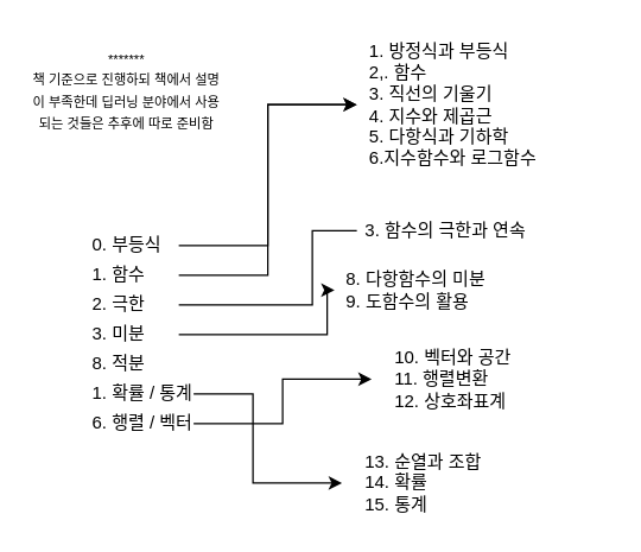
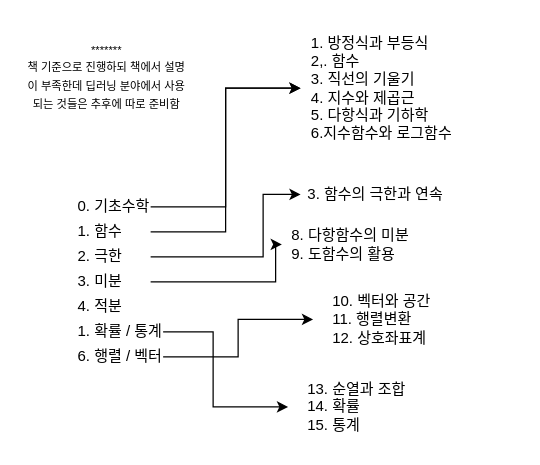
  <mxCell id="0" />
  <mxCell id="1" parent="0" />
  <mxCell id="2" style="edgeStyle=orthogonalEdgeStyle;rounded=0;orthogonalLoop=1;jettySize=auto;html=1;exitX=1;exitY=0.5;exitDx=0;exitDy=0;entryX=0;entryY=0.5;entryDx=0;entryDy=0;" edge="1" parent="1" source="3" target="15"><mxGeometry relative="1" as="geometry" /></mxCell>
- <mxCell id="3" value="0. 부등식" style="text;html=1;strokeColor=none;fillColor=none;align=left;verticalAlign=middle;whiteSpace=wrap;rounded=0;" vertex="1" parent="1"><mxGeometry x="60" y="150" width="60" height="30" as="geometry" /></mxCell>
+ <mxCell id="3" value="0. 기초수학" style="text;html=1;strokeColor=none;fillColor=none;align=left;verticalAlign=middle;whiteSpace=wrap;rounded=0;" vertex="1" parent="1"><mxGeometry x="60" y="150" width="60" height="30" as="geometry" /></mxCell>
  <mxCell id="4" style="edgeStyle=orthogonalEdgeStyle;rounded=0;orthogonalLoop=1;jettySize=auto;html=1;exitX=1;exitY=0.5;exitDx=0;exitDy=0;entryX=0;entryY=0.5;entryDx=0;entryDy=0;" edge="1" parent="1" source="5" target="15"><mxGeometry relative="1" as="geometry" /></mxCell>
  <mxCell id="5" value="1. 함수" style="text;html=1;strokeColor=none;fillColor=none;align=left;verticalAlign=middle;whiteSpace=wrap;rounded=0;" vertex="1" parent="1"><mxGeometry x="60" y="170" width="60" height="30" as="geometry" /></mxCell>
- <mxCell id="6" style="edgeStyle=orthogonalEdgeStyle;rounded=0;orthogonalLoop=1;jettySize=auto;html=1;exitX=1;exitY=0.5;exitDx=0;exitDy=0;entryX=0;entryY=0.5;entryDx=0;entryDy=0;endArrow=none;" edge="1" parent="1" source="7" target="17"><mxGeometry relative="1" as="geometry"><Array as="points"><mxPoint x="210" y="205" /><mxPoint x="210" y="155" /></Array></mxGeometry></mxCell>
+ <mxCell id="6" style="edgeStyle=orthogonalEdgeStyle;rounded=0;orthogonalLoop=1;jettySize=auto;html=1;exitX=1;exitY=0.5;exitDx=0;exitDy=0;entryX=0;entryY=0.5;entryDx=0;entryDy=0;" edge="1" parent="1" source="7" target="17"><mxGeometry relative="1" as="geometry"><Array as="points"><mxPoint x="210" y="205" /><mxPoint x="210" y="155" /></Array></mxGeometry></mxCell>
  <mxCell id="7" value="2. 극한" style="text;html=1;strokeColor=none;fillColor=none;align=left;verticalAlign=middle;whiteSpace=wrap;rounded=0;" vertex="1" parent="1"><mxGeometry x="60" y="190" width="60" height="30" as="geometry" /></mxCell>
  <mxCell id="8" style="edgeStyle=orthogonalEdgeStyle;rounded=0;orthogonalLoop=1;jettySize=auto;html=1;exitX=1;exitY=0.5;exitDx=0;exitDy=0;entryX=0;entryY=0.5;entryDx=0;entryDy=0;" edge="1" parent="1" source="9" target="18"><mxGeometry relative="1" as="geometry"><Array as="points"><mxPoint x="220" y="225" /><mxPoint x="220" y="195" /></Array></mxGeometry></mxCell>
  <mxCell id="9" value="3. 미분&lt;br&gt;" style="text;html=1;strokeColor=none;fillColor=none;align=left;verticalAlign=middle;whiteSpace=wrap;rounded=0;" vertex="1" parent="1"><mxGeometry x="60" y="210" width="60" height="30" as="geometry" /></mxCell>
- <mxCell id="10" value="8. 적분" style="text;html=1;strokeColor=none;fillColor=none;align=left;verticalAlign=middle;whiteSpace=wrap;rounded=0;" vertex="1" parent="1"><mxGeometry x="60" y="230" width="60" height="30" as="geometry" /></mxCell>
+ <mxCell id="10" value="4. 적분" style="text;html=1;strokeColor=none;fillColor=none;align=left;verticalAlign=middle;whiteSpace=wrap;rounded=0;" vertex="1" parent="1"><mxGeometry x="60" y="230" width="60" height="30" as="geometry" /></mxCell>
  <mxCell id="11" style="edgeStyle=orthogonalEdgeStyle;rounded=0;orthogonalLoop=1;jettySize=auto;html=1;exitX=1;exitY=0.5;exitDx=0;exitDy=0;entryX=0;entryY=0.5;entryDx=0;entryDy=0;" edge="1" parent="1" source="12" target="20"><mxGeometry relative="1" as="geometry"><Array as="points"><mxPoint x="170" y="265" /><mxPoint x="170" y="325" /></Array></mxGeometry></mxCell>
  <mxCell id="12" value="1. 확률 / 통계" style="text;html=1;strokeColor=none;fillColor=none;align=left;verticalAlign=middle;whiteSpace=wrap;rounded=0;" vertex="1" parent="1"><mxGeometry x="60" y="250" width="70" height="30" as="geometry" /></mxCell>
  <mxCell id="13" style="edgeStyle=orthogonalEdgeStyle;rounded=0;orthogonalLoop=1;jettySize=auto;html=1;exitX=1;exitY=0.5;exitDx=0;exitDy=0;" edge="1" parent="1" source="14" target="19"><mxGeometry relative="1" as="geometry" /></mxCell>
  <mxCell id="14" value="6. 행렬 / 벡터" style="text;html=1;strokeColor=none;fillColor=none;align=left;verticalAlign=middle;whiteSpace=wrap;rounded=0;" vertex="1" parent="1"><mxGeometry x="60" y="270" width="70" height="30" as="geometry" /></mxCell>
  <mxCell id="15" value="&lt;div style=&quot;text-align: left&quot;&gt;&lt;span&gt;1. 방정식과 부등식&lt;/span&gt;&lt;/div&gt;&lt;div style=&quot;text-align: left&quot;&gt;&lt;span&gt;2,. 함수&lt;/span&gt;&lt;/div&gt;&lt;div style=&quot;text-align: left&quot;&gt;&lt;span&gt;3. 직선의 기울기&lt;/span&gt;&lt;/div&gt;&lt;div style=&quot;text-align: left&quot;&gt;&lt;span&gt;4. 지수와 제곱근&lt;/span&gt;&lt;/div&gt;&lt;div style=&quot;text-align: left&quot;&gt;&lt;span&gt;5. 다항식과 기하학&lt;/span&gt;&lt;/div&gt;&lt;div style=&quot;text-align: left&quot;&gt;&lt;span&gt;6.지수함수와 로그함수&lt;/span&gt;&lt;/div&gt;" style="text;html=1;strokeColor=none;fillColor=none;align=center;verticalAlign=middle;whiteSpace=wrap;rounded=0;" vertex="1" parent="1"><mxGeometry x="240" y="30" width="130" height="80" as="geometry" /></mxCell>
  <mxCell id="16" value="" style="text;html=1;strokeColor=none;fillColor=none;align=center;verticalAlign=middle;whiteSpace=wrap;rounded=0;" vertex="1" parent="1"><mxGeometry x="350" y="110" width="60" height="30" as="geometry" /></mxCell>
  <mxCell id="17" value="3. 함수의 극한과 연속" style="text;html=1;strokeColor=none;fillColor=none;align=center;verticalAlign=middle;whiteSpace=wrap;rounded=0;" vertex="1" parent="1"><mxGeometry x="240" y="140" width="120" height="30" as="geometry" /></mxCell>
  <mxCell id="18" value="&lt;div style=&quot;text-align: left&quot;&gt;&lt;span&gt;8. 다항함수의 미분&lt;/span&gt;&lt;/div&gt;&lt;div style=&quot;text-align: left&quot;&gt;&lt;span&gt;9. 도함수의 활용&lt;/span&gt;&lt;/div&gt;" style="text;html=1;strokeColor=none;fillColor=none;align=center;verticalAlign=middle;whiteSpace=wrap;rounded=0;" vertex="1" parent="1"><mxGeometry x="225" y="180" width="110" height="30" as="geometry" /></mxCell>
  <mxCell id="19" value="&lt;div style=&quot;text-align: left&quot;&gt;10. 벡터와 공간&lt;/div&gt;&lt;div style=&quot;text-align: left&quot;&gt;11. 행렬변환&lt;/div&gt;&lt;div style=&quot;text-align: left&quot;&gt;12. 상호좌표계&lt;/div&gt;" style="text;html=1;strokeColor=none;fillColor=none;align=center;verticalAlign=middle;whiteSpace=wrap;rounded=0;" vertex="1" parent="1"><mxGeometry x="250" y="230" width="110" height="50" as="geometry" /></mxCell>
  <mxCell id="20" value="&lt;div style=&quot;text-align: left&quot;&gt;13. 순열과 조합&lt;/div&gt;&lt;div style=&quot;text-align: left&quot;&gt;14. 확률&lt;/div&gt;&lt;div style=&quot;text-align: left&quot;&gt;15. 통계&lt;/div&gt;" style="text;html=1;strokeColor=none;fillColor=none;align=center;verticalAlign=middle;whiteSpace=wrap;rounded=0;" vertex="1" parent="1"><mxGeometry x="230" y="300" width="110" height="50" as="geometry" /></mxCell>
  <mxCell id="21" value="&lt;font style=&quot;font-size: 9px&quot;&gt;*******&lt;br style=&quot;font-size: 9px&quot;&gt;책 기준으로 진행하되 책에서 설명이 부족한데 딥러닝 분야에서 사용되는 것들은 추후에 따로 준비함&lt;/font&gt;" style="text;html=1;strokeColor=none;fillColor=none;align=center;verticalAlign=middle;whiteSpace=wrap;rounded=0;" vertex="1" parent="1"><mxGeometry x="20" y="20" width="130" height="80" as="geometry" /></mxCell>
